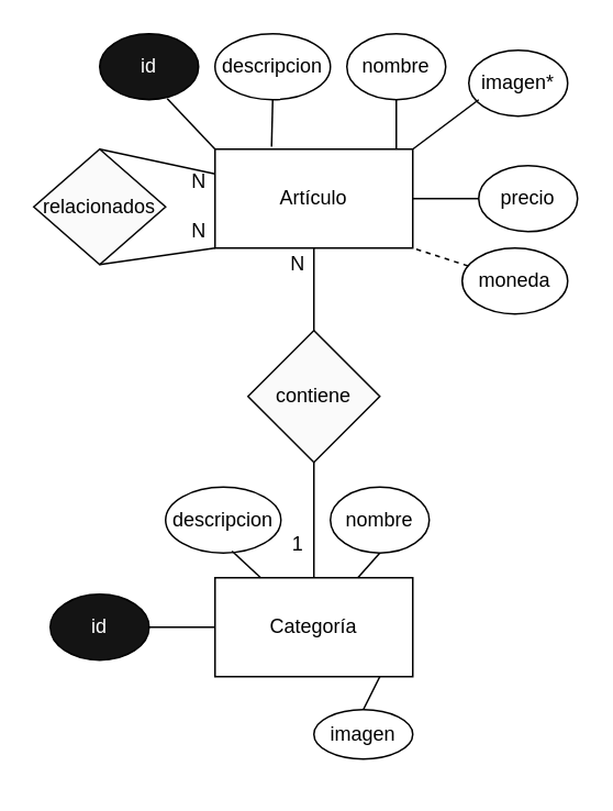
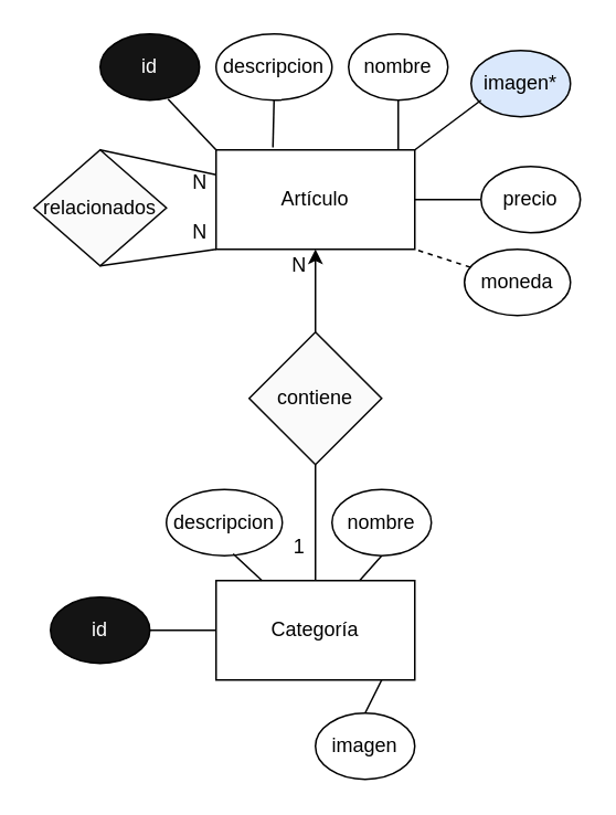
  <mxCell id="0" />
  <mxCell id="1" parent="0" />
  <mxCell id="2" value="Artículo" style="rounded=0;whiteSpace=wrap;html=1;" vertex="1" parent="1"><mxGeometry x="130" y="90" width="120" height="60" as="geometry" /></mxCell>
  <mxCell id="3" value="" style="endArrow=none;html=1;" edge="1" parent="1"><mxGeometry width="50" height="50" relative="1" as="geometry"><mxPoint x="240" y="90" as="sourcePoint" /><mxPoint x="240" y="60" as="targetPoint" /></mxGeometry></mxCell>
  <mxCell id="4" value="nombre" style="ellipse;whiteSpace=wrap;html=1;" vertex="1" parent="1"><mxGeometry x="210" y="20" width="60" height="40" as="geometry" /></mxCell>
  <mxCell id="5" value="descripcion" style="ellipse;whiteSpace=wrap;html=1;" vertex="1" parent="1"><mxGeometry x="130" y="20" width="70" height="40" as="geometry" /></mxCell>
  <mxCell id="6" value="" style="endArrow=none;html=1;entryX=0.5;entryY=1;entryDx=0;entryDy=0;exitX=0.286;exitY=-0.026;exitDx=0;exitDy=0;exitPerimeter=0;" edge="1" parent="1" source="2" target="5"><mxGeometry width="50" height="50" relative="1" as="geometry"><mxPoint x="150" y="110" as="sourcePoint" /><mxPoint x="200" y="60" as="targetPoint" /></mxGeometry></mxCell>
  <mxCell id="7" value="precio" style="ellipse;whiteSpace=wrap;html=1;" vertex="1" parent="1"><mxGeometry x="290" y="100" width="60" height="40" as="geometry" /></mxCell>
  <mxCell id="8" value="" style="endArrow=none;html=1;" edge="1" parent="1" source="2"><mxGeometry width="50" height="50" relative="1" as="geometry"><mxPoint x="250" y="170" as="sourcePoint" /><mxPoint x="290" y="120" as="targetPoint" /></mxGeometry></mxCell>
  <mxCell id="9" value="moneda" style="ellipse;whiteSpace=wrap;html=1;" vertex="1" parent="1"><mxGeometry x="280" y="150" width="64" height="40" as="geometry" /></mxCell>
  <mxCell id="10" value="" style="endArrow=none;html=1;entryX=1;entryY=1;entryDx=0;entryDy=0;dashed=1;" edge="1" parent="1" source="9" target="2"><mxGeometry width="50" height="50" relative="1" as="geometry"><mxPoint x="210" y="180" as="sourcePoint" /><mxPoint x="260" y="130" as="targetPoint" /></mxGeometry></mxCell>
  <mxCell id="11" value="&lt;font color=&quot;#ffffff&quot;&gt;id&lt;/font&gt;" style="ellipse;whiteSpace=wrap;html=1;fillColor=#141414;" vertex="1" parent="1"><mxGeometry x="60" y="20" width="60" height="40" as="geometry" /></mxCell>
  <mxCell id="12" value="" style="endArrow=none;html=1;entryX=0.683;entryY=0.983;entryDx=0;entryDy=0;entryPerimeter=0;exitX=0;exitY=0;exitDx=0;exitDy=0;" edge="1" parent="1" source="2" target="11"><mxGeometry width="50" height="50" relative="1" as="geometry"><mxPoint x="60" y="140" as="sourcePoint" /><mxPoint x="110" y="90" as="targetPoint" /></mxGeometry></mxCell>
  <mxCell id="13" value="contiene" style="rhombus;whiteSpace=wrap;html=1;fillColor=#FAFAFA;strokeColor=#050505;" vertex="1" parent="1"><mxGeometry x="150" y="200" width="80" height="80" as="geometry" /></mxCell>
- <mxCell id="14" value="" style="endArrow=none;html=1;" edge="1" parent="1" source="13" target="2"><mxGeometry width="50" height="50" relative="1" as="geometry"><mxPoint x="80" y="210" as="sourcePoint" /><mxPoint x="130" y="160" as="targetPoint" /></mxGeometry></mxCell>
- <mxCell id="15" value="imagen*" style="ellipse;whiteSpace=wrap;html=1;" vertex="1" parent="1"><mxGeometry x="284" y="30" width="60" height="40" as="geometry" /></mxCell>
+ <mxCell id="14" value="" style="endArrow=classic;html=1;" edge="1" parent="1" source="13" target="2"><mxGeometry width="50" height="50" relative="1" as="geometry"><mxPoint x="80" y="210" as="sourcePoint" /><mxPoint x="130" y="160" as="targetPoint" /></mxGeometry></mxCell>
+ <mxCell id="15" value="imagen*" style="ellipse;whiteSpace=wrap;html=1;fillColor=#dae8fc;" vertex="1" parent="1"><mxGeometry x="284" y="30" width="60" height="40" as="geometry" /></mxCell>
  <mxCell id="16" value="" style="endArrow=none;html=1;exitX=1;exitY=0;exitDx=0;exitDy=0;" edge="1" parent="1" source="2"><mxGeometry width="50" height="50" relative="1" as="geometry"><mxPoint x="240" y="110" as="sourcePoint" /><mxPoint x="290" y="60" as="targetPoint" /></mxGeometry></mxCell>
  <mxCell id="17" value="Categoría" style="rounded=0;whiteSpace=wrap;html=1;" vertex="1" parent="1"><mxGeometry x="130" y="350" width="120" height="60" as="geometry" /></mxCell>
  <mxCell id="18" value="nombre" style="ellipse;whiteSpace=wrap;html=1;" vertex="1" parent="1"><mxGeometry x="200" y="295" width="60" height="40" as="geometry" /></mxCell>
  <mxCell id="19" value="descripcion" style="ellipse;whiteSpace=wrap;html=1;" vertex="1" parent="1"><mxGeometry x="100" y="295" width="70" height="40" as="geometry" /></mxCell>
- <mxCell id="20" value="imagen" style="ellipse;whiteSpace=wrap;html=1;" vertex="1" parent="1"><mxGeometry x="190" y="430" width="60" height="30" as="geometry" /></mxCell>
+ <mxCell id="20" value="imagen" style="ellipse;whiteSpace=wrap;html=1;" vertex="1" parent="1"><mxGeometry x="190" y="430" width="60" height="40" as="geometry" /></mxCell>
  <mxCell id="21" value="" style="endArrow=none;html=1;entryX=0.576;entryY=0.971;entryDx=0;entryDy=0;entryPerimeter=0;" edge="1" parent="1" source="17" target="19"><mxGeometry width="50" height="50" relative="1" as="geometry"><mxPoint x="110" y="380" as="sourcePoint" /><mxPoint x="170" y="340" as="targetPoint" /></mxGeometry></mxCell>
  <mxCell id="22" value="" style="endArrow=none;html=1;entryX=0.5;entryY=1;entryDx=0;entryDy=0;" edge="1" parent="1" source="17" target="18"><mxGeometry width="50" height="50" relative="1" as="geometry"><mxPoint x="290" y="320" as="sourcePoint" /><mxPoint x="340" y="270" as="targetPoint" /></mxGeometry></mxCell>
  <mxCell id="23" value="" style="endArrow=none;html=1;exitX=0.5;exitY=0;exitDx=0;exitDy=0;" edge="1" parent="1" source="20"><mxGeometry width="50" height="50" relative="1" as="geometry"><mxPoint x="210" y="440" as="sourcePoint" /><mxPoint x="230" y="410" as="targetPoint" /></mxGeometry></mxCell>
  <mxCell id="24" value="&lt;font color=&quot;#ffffff&quot;&gt;id&lt;/font&gt;" style="ellipse;whiteSpace=wrap;html=1;fillColor=#141414;" vertex="1" parent="1"><mxGeometry x="30" y="360" width="60" height="40" as="geometry" /></mxCell>
  <mxCell id="25" value="" style="endArrow=none;html=1;exitX=0;exitY=0.5;exitDx=0;exitDy=0;" edge="1" parent="1" source="17" target="24"><mxGeometry width="50" height="50" relative="1" as="geometry"><mxPoint x="140" y="410" as="sourcePoint" /><mxPoint x="190" y="360" as="targetPoint" /></mxGeometry></mxCell>
  <mxCell id="26" value="" style="endArrow=none;html=1;" edge="1" parent="1" source="17"><mxGeometry width="50" height="50" relative="1" as="geometry"><mxPoint x="190" y="290" as="sourcePoint" /><mxPoint x="190" y="280" as="targetPoint" /></mxGeometry></mxCell>
  <mxCell id="27" value="N" style="text;html=1;align=center;verticalAlign=middle;resizable=0;points=[];autosize=1;strokeColor=none;" vertex="1" parent="1"><mxGeometry x="170" y="150" width="20" height="20" as="geometry" /></mxCell>
  <mxCell id="28" value="1" style="text;html=1;align=center;verticalAlign=middle;resizable=0;points=[];autosize=1;strokeColor=none;" vertex="1" parent="1"><mxGeometry x="170" y="320" width="20" height="20" as="geometry" /></mxCell>
  <mxCell id="29" value="relacionados" style="rhombus;whiteSpace=wrap;html=1;strokeColor=#050505;fillColor=#FAFAFA;" vertex="1" parent="1"><mxGeometry x="20" y="90" width="80" height="70" as="geometry" /></mxCell>
  <mxCell id="30" value="" style="endArrow=none;html=1;entryX=0;entryY=0.25;entryDx=0;entryDy=0;exitX=0.5;exitY=0;exitDx=0;exitDy=0;" edge="1" parent="1" source="29" target="2"><mxGeometry width="50" height="50" relative="1" as="geometry"><mxPoint x="30" y="130" as="sourcePoint" /><mxPoint x="80" y="80" as="targetPoint" /></mxGeometry></mxCell>
  <mxCell id="31" value="" style="endArrow=none;html=1;exitX=0.5;exitY=1;exitDx=0;exitDy=0;entryX=0;entryY=1;entryDx=0;entryDy=0;" edge="1" parent="1" source="29" target="2"><mxGeometry width="50" height="50" relative="1" as="geometry"><mxPoint x="80" y="230" as="sourcePoint" /><mxPoint x="130" y="180" as="targetPoint" /></mxGeometry></mxCell>
  <mxCell id="32" value="N" style="text;html=1;align=center;verticalAlign=middle;resizable=0;points=[];autosize=1;strokeColor=none;" vertex="1" parent="1"><mxGeometry x="110" y="100" width="20" height="20" as="geometry" /></mxCell>
  <mxCell id="33" value="N" style="text;html=1;align=center;verticalAlign=middle;resizable=0;points=[];autosize=1;strokeColor=none;" vertex="1" parent="1"><mxGeometry x="110" y="130" width="20" height="20" as="geometry" /></mxCell>
